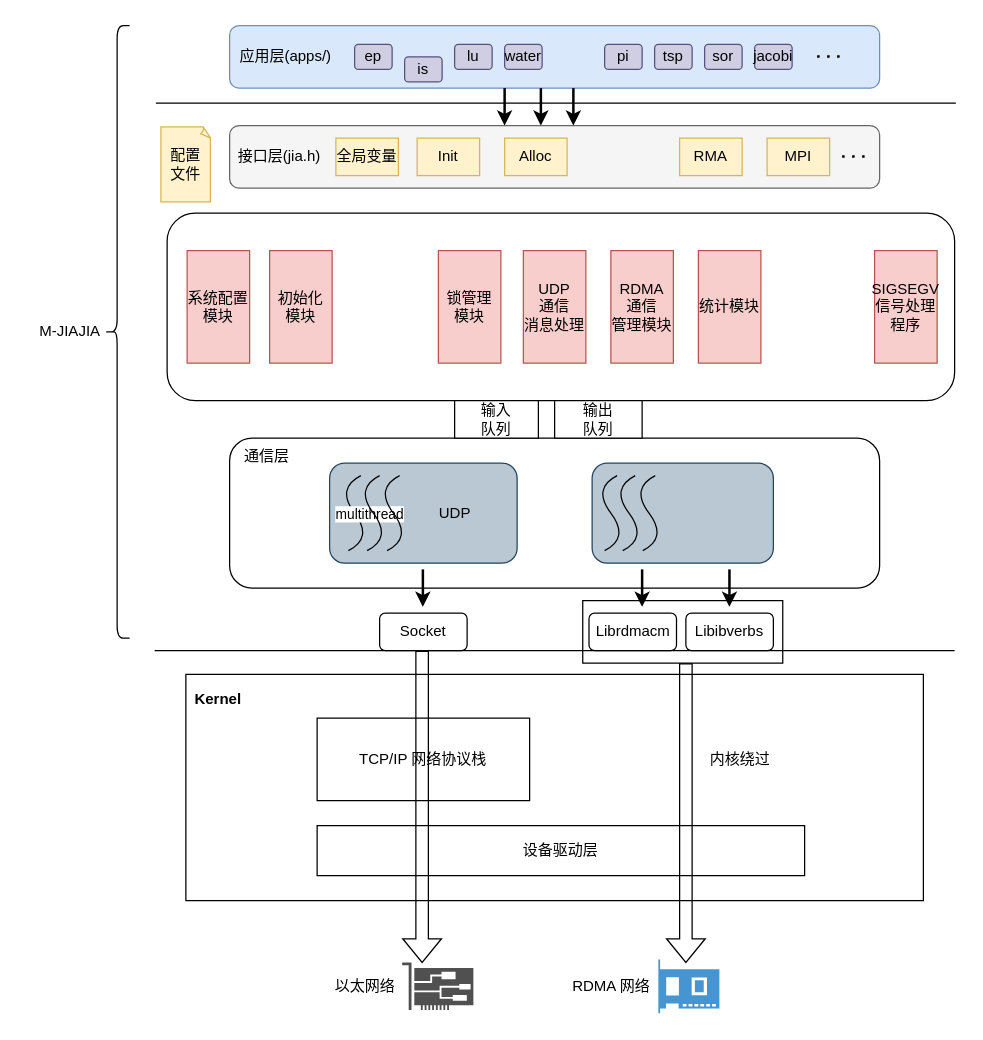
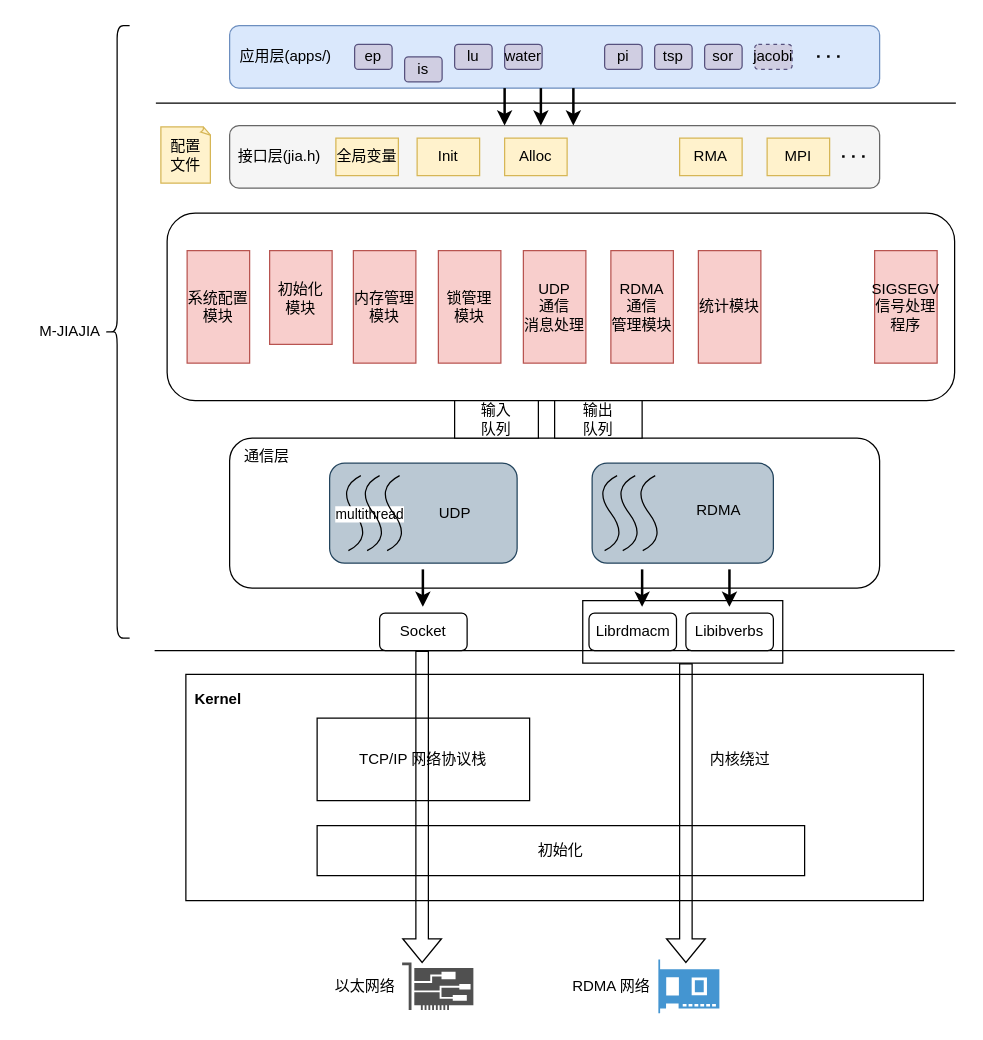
  <mxCell id="0" />
  <mxCell id="1" parent="0" />
  <mxCell id="2" value="" style="rounded=0;whiteSpace=wrap;html=1;" parent="1" vertex="1"><mxGeometry x="465.5" y="480" width="160" height="50" as="geometry" /></mxCell>
  <mxCell id="3" value="Socket" style="rounded=1;whiteSpace=wrap;html=1;" parent="1" vertex="1"><mxGeometry x="303" y="490" width="70" height="30" as="geometry" /></mxCell>
  <mxCell id="4" value="" style="rounded=1;whiteSpace=wrap;html=1;fillColor=#f5f5f5;fontColor=#333333;strokeColor=#666666;" parent="1" vertex="1"><mxGeometry x="183" y="100" width="520" height="50" as="geometry" /></mxCell>
  <mxCell id="5" value="接口层(jia.h)" style="text;html=1;align=center;verticalAlign=middle;whiteSpace=wrap;rounded=0;" parent="1" vertex="1"><mxGeometry x="183" y="110" width="80" height="30" as="geometry" /></mxCell>
  <mxCell id="6" value="RMA" style="rounded=0;whiteSpace=wrap;html=1;fillColor=#fff2cc;strokeColor=#d6b656;" parent="1" vertex="1"><mxGeometry x="543" y="110" width="50" height="30" as="geometry" /></mxCell>
  <mxCell id="7" value="Init" style="rounded=0;whiteSpace=wrap;html=1;fillColor=#fff2cc;strokeColor=#d6b656;" parent="1" vertex="1"><mxGeometry x="333" y="110" width="50" height="30" as="geometry" /></mxCell>
  <mxCell id="8" value="Alloc" style="rounded=0;whiteSpace=wrap;html=1;fillColor=#fff2cc;strokeColor=#d6b656;" parent="1" vertex="1"><mxGeometry x="403" y="110" width="50" height="30" as="geometry" /></mxCell>
  <mxCell id="9" value="MPI" style="rounded=0;whiteSpace=wrap;html=1;fillColor=#fff2cc;strokeColor=#d6b656;" parent="1" vertex="1"><mxGeometry x="613" y="110" width="50" height="30" as="geometry" /></mxCell>
  <mxCell id="10" value="" style="rounded=1;whiteSpace=wrap;html=1;fillColor=#dae8fc;strokeColor=#6c8ebf;" parent="1" vertex="1"><mxGeometry x="183" y="20" width="520" height="50" as="geometry" /></mxCell>
  <mxCell id="11" value="" style="endArrow=none;dashed=1;html=1;dashPattern=1 3;strokeWidth=2;rounded=0;" parent="1" edge="1"><mxGeometry width="50" height="50" relative="1" as="geometry"><mxPoint x="673" y="124.6" as="sourcePoint" /><mxPoint x="693" y="124.6" as="targetPoint" /></mxGeometry></mxCell>
  <mxCell id="12" value="应用层(apps/)" style="text;html=1;align=center;verticalAlign=middle;whiteSpace=wrap;rounded=0;" parent="1" vertex="1"><mxGeometry x="188" y="30" width="80" height="30" as="geometry" /></mxCell>
  <mxCell id="13" value="ep" style="rounded=1;whiteSpace=wrap;html=1;fillColor=#d0cee2;strokeColor=#56517e;" parent="1" vertex="1"><mxGeometry x="283" y="35" width="30" height="20" as="geometry" /></mxCell>
  <mxCell id="14" value="is" style="rounded=1;whiteSpace=wrap;html=1;fillColor=#d0cee2;strokeColor=#56517e;" parent="1" vertex="1"><mxGeometry x="323" y="45" width="30" height="20" as="geometry" /></mxCell>
  <mxCell id="15" value="lu" style="rounded=1;whiteSpace=wrap;html=1;fillColor=#d0cee2;strokeColor=#56517e;" parent="1" vertex="1"><mxGeometry x="363" y="35" width="30" height="20" as="geometry" /></mxCell>
  <mxCell id="16" value="water" style="rounded=1;whiteSpace=wrap;html=1;fillColor=#d0cee2;strokeColor=#56517e;" parent="1" vertex="1"><mxGeometry x="403" y="35" width="30" height="20" as="geometry" /></mxCell>
  <mxCell id="17" value="pi" style="rounded=1;whiteSpace=wrap;html=1;fillColor=#d0cee2;strokeColor=#56517e;" parent="1" vertex="1"><mxGeometry x="483" y="35" width="30" height="20" as="geometry" /></mxCell>
  <mxCell id="18" value="tsp" style="rounded=1;whiteSpace=wrap;html=1;fillColor=#d0cee2;strokeColor=#56517e;" parent="1" vertex="1"><mxGeometry x="523" y="35" width="30" height="20" as="geometry" /></mxCell>
  <mxCell id="19" value="sor" style="rounded=1;whiteSpace=wrap;html=1;fillColor=#d0cee2;strokeColor=#56517e;" parent="1" vertex="1"><mxGeometry x="563" y="35" width="30" height="20" as="geometry" /></mxCell>
- <mxCell id="20" value="jacobi" style="rounded=1;whiteSpace=wrap;html=1;fillColor=#d0cee2;strokeColor=#56517e;" parent="1" vertex="1"><mxGeometry x="603" y="35" width="30" height="20" as="geometry" /></mxCell>
+ <mxCell id="20" value="jacobi" style="rounded=1;whiteSpace=wrap;html=1;fillColor=#d0cee2;strokeColor=#56517e;dashed=1;" parent="1" vertex="1"><mxGeometry x="603" y="35" width="30" height="20" as="geometry" /></mxCell>
  <mxCell id="21" value="" style="endArrow=none;dashed=1;html=1;dashPattern=1 3;strokeWidth=2;rounded=0;" parent="1" edge="1"><mxGeometry width="50" height="50" relative="1" as="geometry"><mxPoint x="653" y="44.62" as="sourcePoint" /><mxPoint x="673" y="44.62" as="targetPoint" /></mxGeometry></mxCell>
  <mxCell id="22" value="" style="rounded=1;whiteSpace=wrap;html=1;" parent="1" vertex="1"><mxGeometry x="133" y="170" width="630" height="150" as="geometry" /></mxCell>
  <mxCell id="23" value="全局变量" style="rounded=0;whiteSpace=wrap;html=1;fillColor=#fff2cc;strokeColor=#d6b656;" parent="1" vertex="1"><mxGeometry x="268" y="110" width="50" height="30" as="geometry" /></mxCell>
  <mxCell id="24" value="系统配置模块" style="rounded=0;whiteSpace=wrap;html=1;fillColor=#f8cecc;strokeColor=#b85450;" parent="1" vertex="1"><mxGeometry x="149" y="200" width="50" height="90" as="geometry" /></mxCell>
  <mxCell id="25" value="" style="endArrow=none;html=1;rounded=0;" parent="1" edge="1"><mxGeometry width="50" height="50" relative="1" as="geometry"><mxPoint x="124" y="82" as="sourcePoint" /><mxPoint x="764" y="82" as="targetPoint" /></mxGeometry></mxCell>
  <mxCell id="26" value="" style="endArrow=classic;html=1;rounded=0;fontSize=15;strokeWidth=2;" parent="1" edge="1"><mxGeometry width="50" height="50" relative="1" as="geometry"><mxPoint x="403" y="70" as="sourcePoint" /><mxPoint x="403" y="100" as="targetPoint" /></mxGeometry></mxCell>
  <mxCell id="27" value="" style="endArrow=classic;html=1;rounded=0;strokeWidth=2;" parent="1" edge="1"><mxGeometry width="50" height="50" relative="1" as="geometry"><mxPoint x="432" y="70" as="sourcePoint" /><mxPoint x="432" y="100" as="targetPoint" /></mxGeometry></mxCell>
  <mxCell id="28" value="" style="endArrow=classic;html=1;rounded=0;strokeWidth=2;" parent="1" edge="1"><mxGeometry width="50" height="50" relative="1" as="geometry"><mxPoint x="458" y="70" as="sourcePoint" /><mxPoint x="458" y="100" as="targetPoint" /></mxGeometry></mxCell>
  <mxCell id="29" value="锁管理&lt;div&gt;模块&lt;/div&gt;" style="rounded=0;whiteSpace=wrap;html=1;fillColor=#f8cecc;strokeColor=#b85450;" parent="1" vertex="1"><mxGeometry x="350" y="200" width="50" height="90" as="geometry" /></mxCell>
- <mxCell id="30" value="初始化&lt;div&gt;模块&lt;/div&gt;" style="rounded=0;whiteSpace=wrap;html=1;fillColor=#f8cecc;strokeColor=#b85450;" parent="1" vertex="1"><mxGeometry x="215" y="200" width="50" height="90" as="geometry" /></mxCell>
+ <mxCell id="30" value="初始化&lt;div&gt;模块&lt;/div&gt;" style="rounded=0;whiteSpace=wrap;html=1;fillColor=#f8cecc;strokeColor=#b85450;" parent="1" vertex="1"><mxGeometry x="215" y="200" width="50" height="75" as="geometry" /></mxCell>
+ <mxCell id="31" value="内存管理模块" style="rounded=0;whiteSpace=wrap;html=1;fillColor=#f8cecc;strokeColor=#b85450;" parent="1" vertex="1"><mxGeometry x="282" y="200" width="50" height="90" as="geometry" /></mxCell>
  <mxCell id="32" value="UDP&lt;div&gt;&lt;span style=&quot;background-color: transparent; color: light-dark(rgb(0, 0, 0), rgb(255, 255, 255));&quot;&gt;通信&lt;/span&gt;&lt;div&gt;消息处理&lt;/div&gt;&lt;/div&gt;" style="rounded=0;whiteSpace=wrap;html=1;fillColor=#f8cecc;strokeColor=#b85450;" parent="1" vertex="1"><mxGeometry x="418" y="200" width="50" height="90" as="geometry" /></mxCell>
  <mxCell id="33" value="RDMA&lt;br&gt;&lt;div&gt;通信&lt;/div&gt;&lt;div&gt;管理模块&lt;/div&gt;" style="rounded=0;whiteSpace=wrap;html=1;fillColor=#f8cecc;strokeColor=#b85450;" parent="1" vertex="1"><mxGeometry x="488" y="200" width="50" height="90" as="geometry" /></mxCell>
  <mxCell id="34" value="统计模块" style="rounded=0;whiteSpace=wrap;html=1;fillColor=#f8cecc;strokeColor=#b85450;" parent="1" vertex="1"><mxGeometry x="558" y="200" width="50" height="90" as="geometry" /></mxCell>
  <mxCell id="35" value="" style="rounded=1;whiteSpace=wrap;html=1;" parent="1" vertex="1"><mxGeometry x="183" y="350" width="520" height="120" as="geometry" /></mxCell>
  <mxCell id="36" value="通信层" style="text;html=1;align=center;verticalAlign=middle;whiteSpace=wrap;rounded=0;" parent="1" vertex="1"><mxGeometry x="183" y="350" width="60" height="30" as="geometry" /></mxCell>
  <mxCell id="37" value="" style="rounded=1;whiteSpace=wrap;html=1;fillColor=#bac8d3;strokeColor=#23445d;" parent="1" vertex="1"><mxGeometry x="263" y="370" width="150" height="80" as="geometry" /></mxCell>
  <mxCell id="38" value="" style="rounded=1;whiteSpace=wrap;html=1;fillColor=#bac8d3;strokeColor=#23445d;" parent="1" vertex="1"><mxGeometry x="473" y="370" width="145" height="80" as="geometry" /></mxCell>
  <mxCell id="39" value="" style="endArrow=none;html=1;rounded=0;" parent="1" edge="1"><mxGeometry width="50" height="50" relative="1" as="geometry"><mxPoint x="123" y="520" as="sourcePoint" /><mxPoint x="763" y="520" as="targetPoint" /></mxGeometry></mxCell>
  <mxCell id="40" value="Librdmacm" style="rounded=1;whiteSpace=wrap;html=1;" parent="1" vertex="1"><mxGeometry x="470.5" y="490" width="70" height="30" as="geometry" /></mxCell>
  <mxCell id="41" value="Libibverbs" style="rounded=1;whiteSpace=wrap;html=1;" parent="1" vertex="1"><mxGeometry x="548" y="490" width="70" height="30" as="geometry" /></mxCell>
  <mxCell id="42" value="" style="rounded=0;whiteSpace=wrap;html=1;" parent="1" vertex="1"><mxGeometry x="148" y="539" width="590" height="181" as="geometry" /></mxCell>
  <mxCell id="43" value="&lt;b&gt;Kernel&lt;/b&gt;" style="text;html=1;align=center;verticalAlign=middle;whiteSpace=wrap;rounded=0;" parent="1" vertex="1"><mxGeometry x="144" y="544" width="60" height="30" as="geometry" /></mxCell>
  <mxCell id="44" value="" style="shape=curlyBracket;whiteSpace=wrap;html=1;rounded=1;labelPosition=left;verticalLabelPosition=middle;align=right;verticalAlign=middle;" parent="1" vertex="1"><mxGeometry x="83" y="20" width="20" height="490" as="geometry" /></mxCell>
  <mxCell id="45" value="M-JIAJIA" style="text;html=1;align=center;verticalAlign=middle;resizable=0;points=[];autosize=1;strokeColor=none;fillColor=none;" parent="1" vertex="1"><mxGeometry x="20" y="250" width="70" height="30" as="geometry" /></mxCell>
  <mxCell id="46" value="TCP/IP 网络协议栈" style="rounded=0;whiteSpace=wrap;html=1;" parent="1" vertex="1"><mxGeometry x="253" y="574" width="170" height="66" as="geometry" /></mxCell>
- <mxCell id="47" value="设备驱动层" style="rounded=0;whiteSpace=wrap;html=1;" parent="1" vertex="1"><mxGeometry x="253" y="660" width="390" height="40" as="geometry" /></mxCell>
+ <mxCell id="47" value="初始化" style="rounded=0;whiteSpace=wrap;html=1;" parent="1" vertex="1"><mxGeometry x="253" y="660" width="390" height="40" as="geometry" /></mxCell>
  <mxCell id="48" value="" style="endArrow=classic;html=1;rounded=0;fontSize=15;strokeWidth=2;" parent="1" edge="1"><mxGeometry width="50" height="50" relative="1" as="geometry"><mxPoint x="337.6" y="455" as="sourcePoint" /><mxPoint x="337.6" y="485" as="targetPoint" /></mxGeometry></mxCell>
  <mxCell id="49" value="" style="endArrow=classic;html=1;rounded=0;fontSize=15;strokeWidth=2;" parent="1" edge="1"><mxGeometry width="50" height="50" relative="1" as="geometry"><mxPoint x="513" y="455" as="sourcePoint" /><mxPoint x="513" y="485" as="targetPoint" /></mxGeometry></mxCell>
  <mxCell id="50" value="" style="endArrow=classic;html=1;rounded=0;fontSize=15;strokeWidth=2;" parent="1" edge="1"><mxGeometry width="50" height="50" relative="1" as="geometry"><mxPoint x="582.86" y="455" as="sourcePoint" /><mxPoint x="582.86" y="485" as="targetPoint" /></mxGeometry></mxCell>
  <mxCell id="51" value="" style="shape=flexArrow;endArrow=classic;html=1;rounded=0;" parent="1" edge="1"><mxGeometry width="50" height="50" relative="1" as="geometry"><mxPoint x="337" y="520" as="sourcePoint" /><mxPoint x="337" y="770" as="targetPoint" /></mxGeometry></mxCell>
  <mxCell id="52" value="" style="shape=flexArrow;endArrow=classic;html=1;rounded=0;" parent="1" edge="1"><mxGeometry width="50" height="50" relative="1" as="geometry"><mxPoint x="548" y="530" as="sourcePoint" /><mxPoint x="548" y="770" as="targetPoint" /></mxGeometry></mxCell>
  <mxCell id="53" value="内核绕过" style="text;html=1;align=center;verticalAlign=middle;resizable=0;points=[];autosize=1;strokeColor=none;fillColor=none;" parent="1" vertex="1"><mxGeometry x="555.5" y="592" width="70" height="30" as="geometry" /></mxCell>
  <mxCell id="54" value="" style="sketch=0;pointerEvents=1;shadow=0;dashed=0;html=1;strokeColor=none;fillColor=#505050;labelPosition=center;verticalLabelPosition=bottom;verticalAlign=top;outlineConnect=0;align=center;shape=mxgraph.office.devices.nic;" parent="1" vertex="1"><mxGeometry x="321" y="769.5" width="57" height="38" as="geometry" /></mxCell>
  <mxCell id="55" value="以太网络" style="text;html=1;align=center;verticalAlign=middle;resizable=0;points=[];autosize=1;strokeColor=none;fillColor=none;" parent="1" vertex="1"><mxGeometry x="256" y="773.5" width="70" height="30" as="geometry" /></mxCell>
  <mxCell id="56" value="" style="pointerEvents=1;shadow=0;dashed=0;html=1;strokeColor=none;fillColor=#4495D1;labelPosition=center;verticalLabelPosition=bottom;verticalAlign=top;align=center;outlineConnect=0;shape=mxgraph.veeam.2d.network_card;" parent="1" vertex="1"><mxGeometry x="526" y="767" width="48.8" height="43" as="geometry" /></mxCell>
  <mxCell id="57" value="RDMA 网络" style="text;html=1;align=center;verticalAlign=middle;resizable=0;points=[];autosize=1;strokeColor=none;fillColor=none;" parent="1" vertex="1"><mxGeometry x="443" y="773.5" width="90" height="30" as="geometry" /></mxCell>
  <mxCell id="58" value="" style="curved=1;endArrow=none;html=1;rounded=0;startFill=0;" parent="1" edge="1"><mxGeometry width="50" height="50" relative="1" as="geometry"><mxPoint x="278" y="440" as="sourcePoint" /><mxPoint x="288" y="380" as="targetPoint" /><Array as="points"><mxPoint x="298" y="430" /><mxPoint x="268" y="390" /></Array></mxGeometry></mxCell>
  <mxCell id="59" value="multithread" style="edgeLabel;html=1;align=center;verticalAlign=middle;resizable=0;points=[];" parent="58" vertex="1" connectable="0"><mxGeometry x="-0.111" y="1" relative="1" as="geometry"><mxPoint x="9" y="-4" as="offset" /></mxGeometry></mxCell>
  <mxCell id="60" value="" style="curved=1;endArrow=none;html=1;rounded=0;startFill=0;" parent="1" edge="1"><mxGeometry width="50" height="50" relative="1" as="geometry"><mxPoint x="293" y="440" as="sourcePoint" /><mxPoint x="303" y="380" as="targetPoint" /><Array as="points"><mxPoint x="313" y="430" /><mxPoint x="283" y="390" /></Array></mxGeometry></mxCell>
  <mxCell id="61" value="" style="curved=1;endArrow=none;html=1;rounded=0;startFill=0;" parent="1" edge="1"><mxGeometry width="50" height="50" relative="1" as="geometry"><mxPoint x="483" y="440" as="sourcePoint" /><mxPoint x="493" y="380" as="targetPoint" /><Array as="points"><mxPoint x="503" y="430" /><mxPoint x="473" y="390" /></Array></mxGeometry></mxCell>
  <mxCell id="62" value="" style="curved=1;endArrow=none;html=1;rounded=0;startFill=0;" parent="1" edge="1"><mxGeometry width="50" height="50" relative="1" as="geometry"><mxPoint x="513.5" y="440" as="sourcePoint" /><mxPoint x="523.5" y="380" as="targetPoint" /><Array as="points"><mxPoint x="533.5" y="430" /><mxPoint x="503.5" y="390" /></Array></mxGeometry></mxCell>
  <mxCell id="63" value="" style="curved=1;endArrow=none;html=1;rounded=0;startFill=0;" parent="1" edge="1"><mxGeometry width="50" height="50" relative="1" as="geometry"><mxPoint x="309" y="440" as="sourcePoint" /><mxPoint x="319" y="380" as="targetPoint" /><Array as="points"><mxPoint x="329" y="430" /><mxPoint x="299" y="390" /></Array></mxGeometry></mxCell>
  <mxCell id="64" value="" style="curved=1;endArrow=none;html=1;rounded=0;startFill=0;" parent="1" edge="1"><mxGeometry width="50" height="50" relative="1" as="geometry"><mxPoint x="497.5" y="440" as="sourcePoint" /><mxPoint x="507.5" y="380" as="targetPoint" /><Array as="points"><mxPoint x="517.5" y="430" /><mxPoint x="487.5" y="390" /></Array></mxGeometry></mxCell>
  <mxCell id="65" value="UDP" style="text;html=1;align=center;verticalAlign=middle;resizable=0;points=[];autosize=1;strokeColor=none;fillColor=none;" parent="1" vertex="1"><mxGeometry x="338" y="395" width="50" height="30" as="geometry" /></mxCell>
- <mxCell id="67" value="配置&lt;div&gt;文件&lt;/div&gt;" style="whiteSpace=wrap;html=1;shape=mxgraph.basic.document;fillColor=#fff2cc;strokeColor=#d6b656;" parent="1" vertex="1"><mxGeometry x="128" y="101" width="40" height="60" as="geometry" /></mxCell>
+ <mxCell id="66" value="RDMA" style="text;html=1;align=center;verticalAlign=middle;resizable=0;points=[];autosize=1;strokeColor=none;fillColor=none;" parent="1" vertex="1"><mxGeometry x="543.5" y="393" width="60" height="30" as="geometry" /></mxCell>
+ <mxCell id="67" value="配置&lt;div&gt;文件&lt;/div&gt;" style="whiteSpace=wrap;html=1;shape=mxgraph.basic.document;fillColor=#fff2cc;strokeColor=#d6b656;" parent="1" vertex="1"><mxGeometry x="128" y="101" width="40" height="45" as="geometry" /></mxCell>
  <mxCell id="68" value="输入&lt;div&gt;队列&lt;/div&gt;" style="rounded=0;whiteSpace=wrap;html=1;" parent="1" vertex="1"><mxGeometry x="363" y="320" width="67" height="30" as="geometry" /></mxCell>
  <mxCell id="69" value="输出&lt;div&gt;队列&lt;/div&gt;" style="rounded=0;whiteSpace=wrap;html=1;" parent="1" vertex="1"><mxGeometry x="443" y="320" width="70" height="30" as="geometry" /></mxCell>
  <mxCell id="70" value="SIGSEGV&lt;div&gt;信号处理&lt;/div&gt;&lt;div&gt;程序&lt;/div&gt;" style="rounded=0;whiteSpace=wrap;html=1;fillColor=#f8cecc;strokeColor=#b85450;" parent="1" vertex="1"><mxGeometry x="699" y="200" width="50" height="90" as="geometry" /></mxCell>
